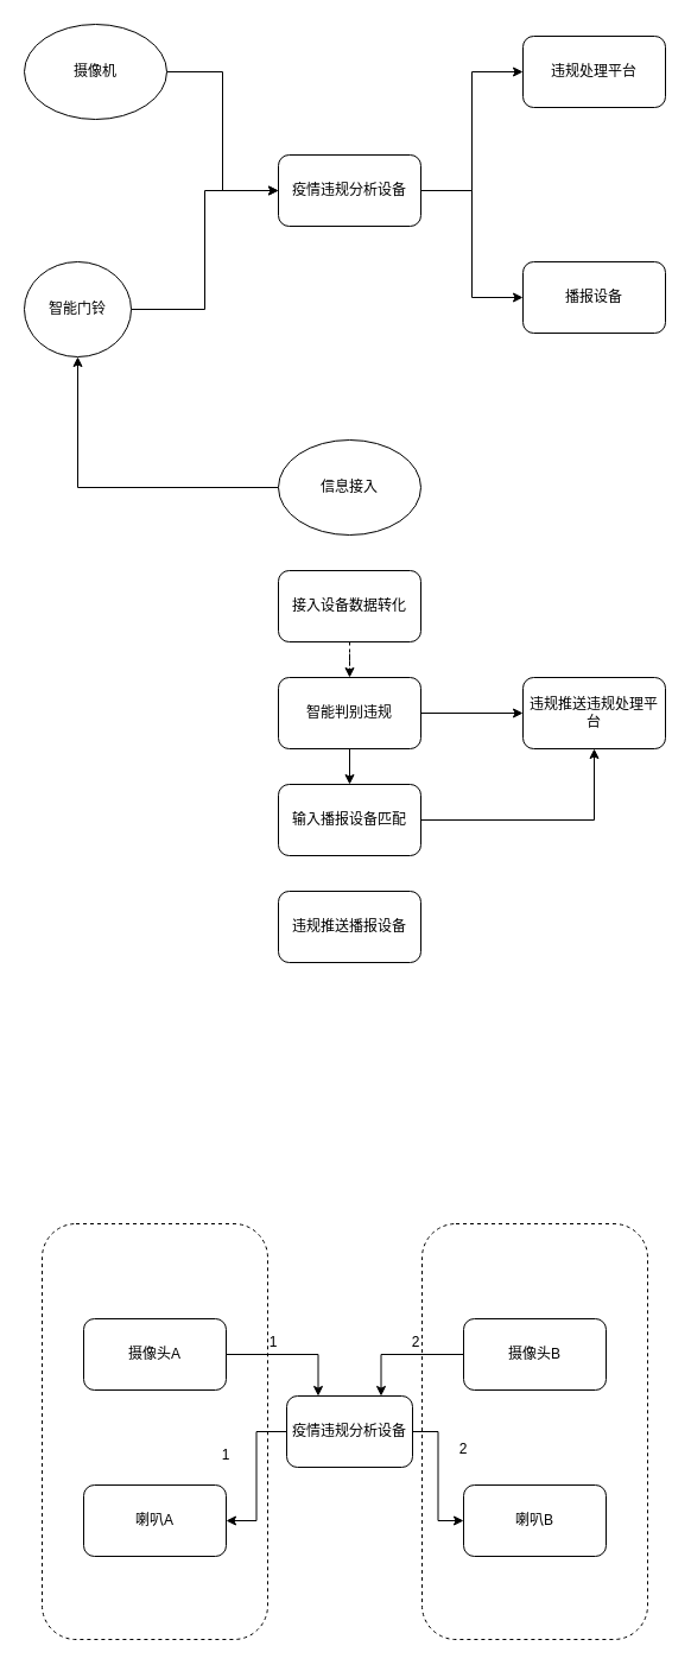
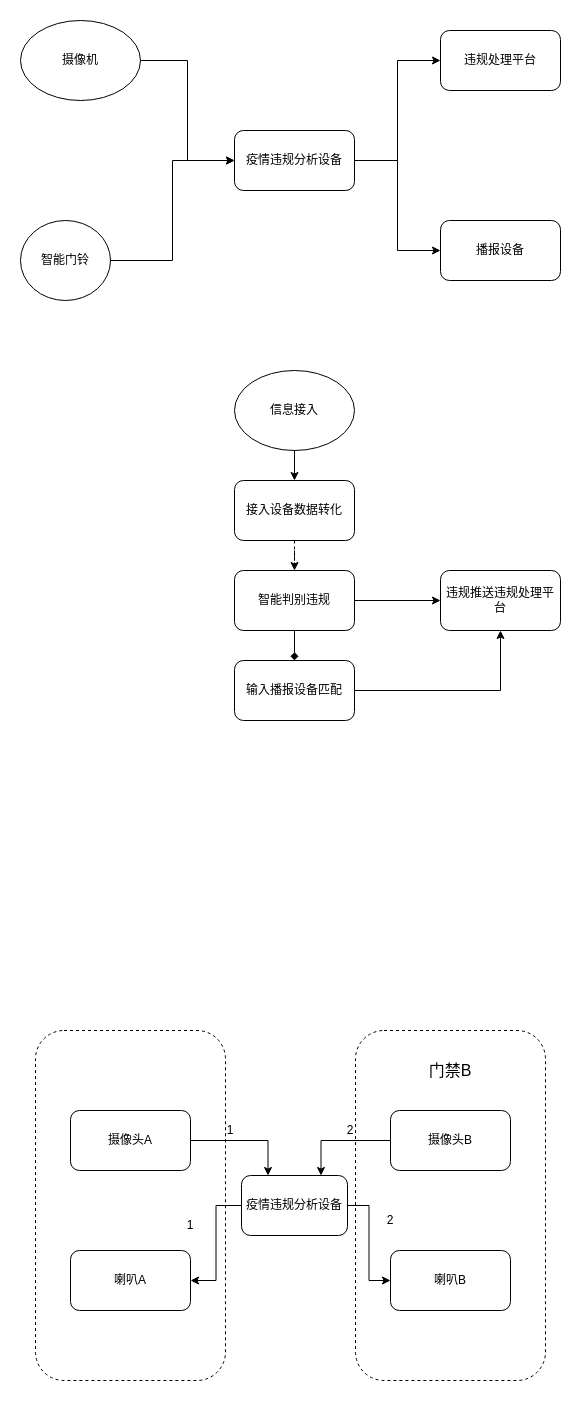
  <mxCell id="0" />
  <mxCell id="1" parent="0" />
  <mxCell id="2" style="edgeStyle=orthogonalEdgeStyle;rounded=0;orthogonalLoop=1;jettySize=auto;html=1;entryX=0;entryY=0.5;entryDx=0;entryDy=0;" edge="1" parent="1" source="4" target="9"><mxGeometry relative="1" as="geometry" /></mxCell>
  <mxCell id="3" style="edgeStyle=orthogonalEdgeStyle;rounded=0;orthogonalLoop=1;jettySize=auto;html=1;entryX=0;entryY=0.5;entryDx=0;entryDy=0;" edge="1" parent="1" source="4" target="10"><mxGeometry relative="1" as="geometry" /></mxCell>
  <mxCell id="4" value="疫情违规分析设备" style="rounded=1;whiteSpace=wrap;html=1;" vertex="1" parent="1"><mxGeometry x="234" y="130" width="120" height="60" as="geometry" /></mxCell>
  <mxCell id="5" style="edgeStyle=orthogonalEdgeStyle;rounded=0;orthogonalLoop=1;jettySize=auto;html=1;exitX=1;exitY=0.5;exitDx=0;exitDy=0;entryX=0;entryY=0.5;entryDx=0;entryDy=0;" edge="1" parent="1" source="6" target="4"><mxGeometry relative="1" as="geometry" /></mxCell>
  <mxCell id="6" value="摄像机" style="ellipse;whiteSpace=wrap;html=1;" vertex="1" parent="1"><mxGeometry x="20" y="20" width="120" height="80" as="geometry" /></mxCell>
  <mxCell id="7" style="edgeStyle=orthogonalEdgeStyle;rounded=0;orthogonalLoop=1;jettySize=auto;html=1;entryX=0;entryY=0.5;entryDx=0;entryDy=0;" edge="1" parent="1" source="8" target="4"><mxGeometry relative="1" as="geometry" /></mxCell>
  <mxCell id="8" value="智能门铃" style="ellipse;whiteSpace=wrap;html=1;" vertex="1" parent="1"><mxGeometry x="20" y="220" width="90" height="80" as="geometry" /></mxCell>
  <mxCell id="9" value="违规处理平台" style="rounded=1;whiteSpace=wrap;html=1;" vertex="1" parent="1"><mxGeometry x="440" y="30" width="120" height="60" as="geometry" /></mxCell>
  <mxCell id="10" value="播报设备" style="rounded=1;whiteSpace=wrap;html=1;" vertex="1" parent="1"><mxGeometry x="440" y="220" width="120" height="60" as="geometry" /></mxCell>
- <mxCell id="11" style="edgeStyle=orthogonalEdgeStyle;rounded=0;orthogonalLoop=1;jettySize=auto;html=1;" edge="1" parent="1" source="12" target="8"><mxGeometry relative="1" as="geometry" /></mxCell>
+ <mxCell id="11" style="edgeStyle=orthogonalEdgeStyle;rounded=0;orthogonalLoop=1;jettySize=auto;html=1;entryX=0.5;entryY=0;entryDx=0;entryDy=0;" edge="1" parent="1" source="12" target="14"><mxGeometry relative="1" as="geometry" /></mxCell>
  <mxCell id="12" value="信息接入" style="ellipse;whiteSpace=wrap;html=1;" vertex="1" parent="1"><mxGeometry x="234" y="370" width="120" height="80" as="geometry" /></mxCell>
  <mxCell id="13" style="edgeStyle=orthogonalEdgeStyle;rounded=0;orthogonalLoop=1;jettySize=auto;html=1;entryX=0.5;entryY=0;entryDx=0;entryDy=0;dashed=1;" edge="1" parent="1" source="14" target="17"><mxGeometry relative="1" as="geometry" /></mxCell>
  <mxCell id="14" value="接入设备数据转化" style="rounded=1;whiteSpace=wrap;html=1;" vertex="1" parent="1"><mxGeometry x="234" y="480" width="120" height="60" as="geometry" /></mxCell>
- <mxCell id="15" style="edgeStyle=orthogonalEdgeStyle;rounded=0;orthogonalLoop=1;jettySize=auto;html=1;entryX=0.5;entryY=0;entryDx=0;entryDy=0;" edge="1" parent="1" source="17" target="19"><mxGeometry relative="1" as="geometry" /></mxCell>
+ <mxCell id="15" style="edgeStyle=orthogonalEdgeStyle;rounded=0;orthogonalLoop=1;jettySize=auto;html=1;entryX=0.5;entryY=0;entryDx=0;entryDy=0;endArrow=diamond;" edge="1" parent="1" source="17" target="19"><mxGeometry relative="1" as="geometry" /></mxCell>
  <mxCell id="16" style="edgeStyle=orthogonalEdgeStyle;rounded=0;orthogonalLoop=1;jettySize=auto;html=1;entryX=0;entryY=0.5;entryDx=0;entryDy=0;" edge="1" parent="1" source="17" target="21"><mxGeometry relative="1" as="geometry" /></mxCell>
  <mxCell id="17" value="智能判别违规" style="rounded=1;whiteSpace=wrap;html=1;" vertex="1" parent="1"><mxGeometry x="234" y="570" width="120" height="60" as="geometry" /></mxCell>
  <mxCell id="18" style="edgeStyle=orthogonalEdgeStyle;rounded=0;orthogonalLoop=1;jettySize=auto;html=1;" edge="1" parent="1" source="19" target="21"><mxGeometry relative="1" as="geometry" /></mxCell>
  <mxCell id="19" value="输入播报设备匹配" style="rounded=1;whiteSpace=wrap;html=1;" vertex="1" parent="1"><mxGeometry x="234" y="660" width="120" height="60" as="geometry" /></mxCell>
- <mxCell id="20" value="违规推送播报设备" style="rounded=1;whiteSpace=wrap;html=1;" vertex="1" parent="1"><mxGeometry x="234" y="750" width="120" height="60" as="geometry" /></mxCell>
  <mxCell id="21" value="违规推送违规处理平台" style="rounded=1;whiteSpace=wrap;html=1;" vertex="1" parent="1"><mxGeometry x="440" y="570" width="120" height="60" as="geometry" /></mxCell>
  <mxCell id="22" style="edgeStyle=orthogonalEdgeStyle;rounded=0;orthogonalLoop=1;jettySize=auto;html=1;entryX=0.25;entryY=0;entryDx=0;entryDy=0;fontSize=12;" edge="1" parent="1" source="23" target="33"><mxGeometry relative="1" as="geometry" /></mxCell>
  <mxCell id="23" value="摄像头A" style="rounded=1;whiteSpace=wrap;html=1;" vertex="1" parent="1"><mxGeometry x="70" y="1110" width="120" height="60" as="geometry" /></mxCell>
  <mxCell id="24" style="edgeStyle=orthogonalEdgeStyle;rounded=0;orthogonalLoop=1;jettySize=auto;html=1;entryX=0.75;entryY=0;entryDx=0;entryDy=0;fontSize=12;" edge="1" parent="1" source="25" target="33"><mxGeometry relative="1" as="geometry" /></mxCell>
  <mxCell id="25" value="摄像头B" style="rounded=1;whiteSpace=wrap;html=1;" vertex="1" parent="1"><mxGeometry x="390" y="1110" width="120" height="60" as="geometry" /></mxCell>
  <mxCell id="26" value="喇叭A" style="rounded=1;whiteSpace=wrap;html=1;" vertex="1" parent="1"><mxGeometry x="70" y="1250" width="120" height="60" as="geometry" /></mxCell>
  <mxCell id="27" value="喇叭B" style="rounded=1;whiteSpace=wrap;html=1;" vertex="1" parent="1"><mxGeometry x="390" y="1250" width="120" height="60" as="geometry" /></mxCell>
  <mxCell id="28" value="" style="rounded=1;whiteSpace=wrap;html=1;dashed=1;fillColor=none;" vertex="1" parent="1"><mxGeometry x="35" y="1030" width="190" height="350" as="geometry" /></mxCell>
  <mxCell id="29" value="" style="rounded=1;whiteSpace=wrap;html=1;dashed=1;fillColor=none;" vertex="1" parent="1"><mxGeometry x="355" y="1030" width="190" height="350" as="geometry" /></mxCell>
+ <mxCell id="30" value="门禁B" style="text;html=1;strokeColor=none;fillColor=none;align=center;verticalAlign=middle;whiteSpace=wrap;rounded=0;dashed=1;fontSize=16;" vertex="1" parent="1"><mxGeometry x="420" y="1060" width="60" height="20" as="geometry" /></mxCell>
  <mxCell id="31" style="edgeStyle=orthogonalEdgeStyle;rounded=0;orthogonalLoop=1;jettySize=auto;html=1;entryX=1;entryY=0.5;entryDx=0;entryDy=0;fontSize=12;" edge="1" parent="1" source="33" target="26"><mxGeometry relative="1" as="geometry" /></mxCell>
  <mxCell id="32" style="edgeStyle=orthogonalEdgeStyle;rounded=0;orthogonalLoop=1;jettySize=auto;html=1;entryX=0;entryY=0.5;entryDx=0;entryDy=0;fontSize=12;" edge="1" parent="1" source="33" target="27"><mxGeometry relative="1" as="geometry" /></mxCell>
  <mxCell id="33" value="疫情违规分析设备" style="rounded=1;whiteSpace=wrap;html=1;fillColor=none;fontSize=12;" vertex="1" parent="1"><mxGeometry x="241" y="1175" width="106" height="60" as="geometry" /></mxCell>
  <mxCell id="34" value="1" style="text;html=1;strokeColor=none;fillColor=none;align=center;verticalAlign=middle;whiteSpace=wrap;rounded=0;dashed=1;fontSize=12;" vertex="1" parent="1"><mxGeometry x="210" y="1120" width="40" height="20" as="geometry" /></mxCell>
  <mxCell id="35" value="1" style="text;html=1;strokeColor=none;fillColor=none;align=center;verticalAlign=middle;whiteSpace=wrap;rounded=0;dashed=1;fontSize=12;" vertex="1" parent="1"><mxGeometry x="170" y="1215" width="40" height="20" as="geometry" /></mxCell>
  <mxCell id="36" value="2" style="text;html=1;strokeColor=none;fillColor=none;align=center;verticalAlign=middle;whiteSpace=wrap;rounded=0;dashed=1;fontSize=12;" vertex="1" parent="1"><mxGeometry x="330" y="1120" width="40" height="20" as="geometry" /></mxCell>
  <mxCell id="37" value="2" style="text;html=1;strokeColor=none;fillColor=none;align=center;verticalAlign=middle;whiteSpace=wrap;rounded=0;dashed=1;fontSize=12;" vertex="1" parent="1"><mxGeometry x="370" y="1210" width="40" height="20" as="geometry" /></mxCell>
